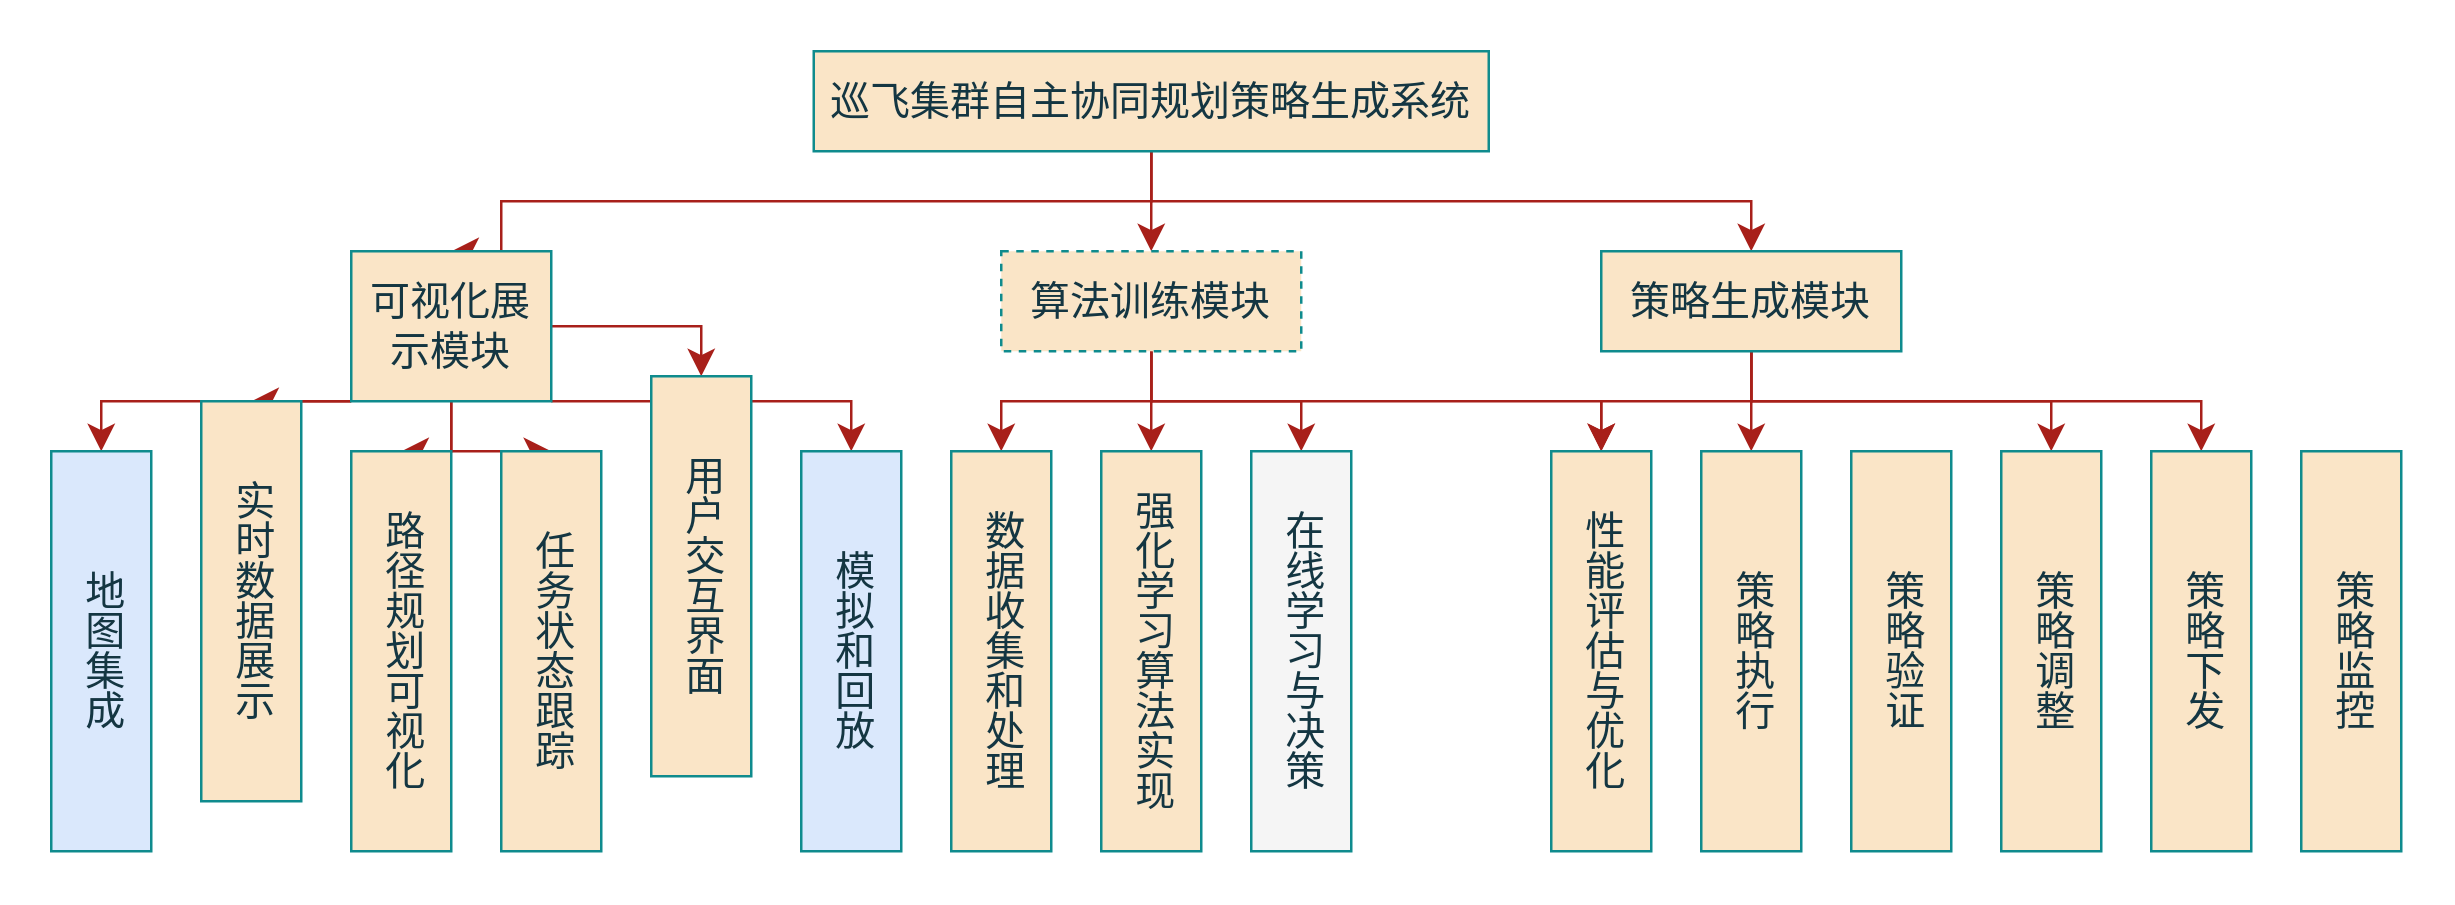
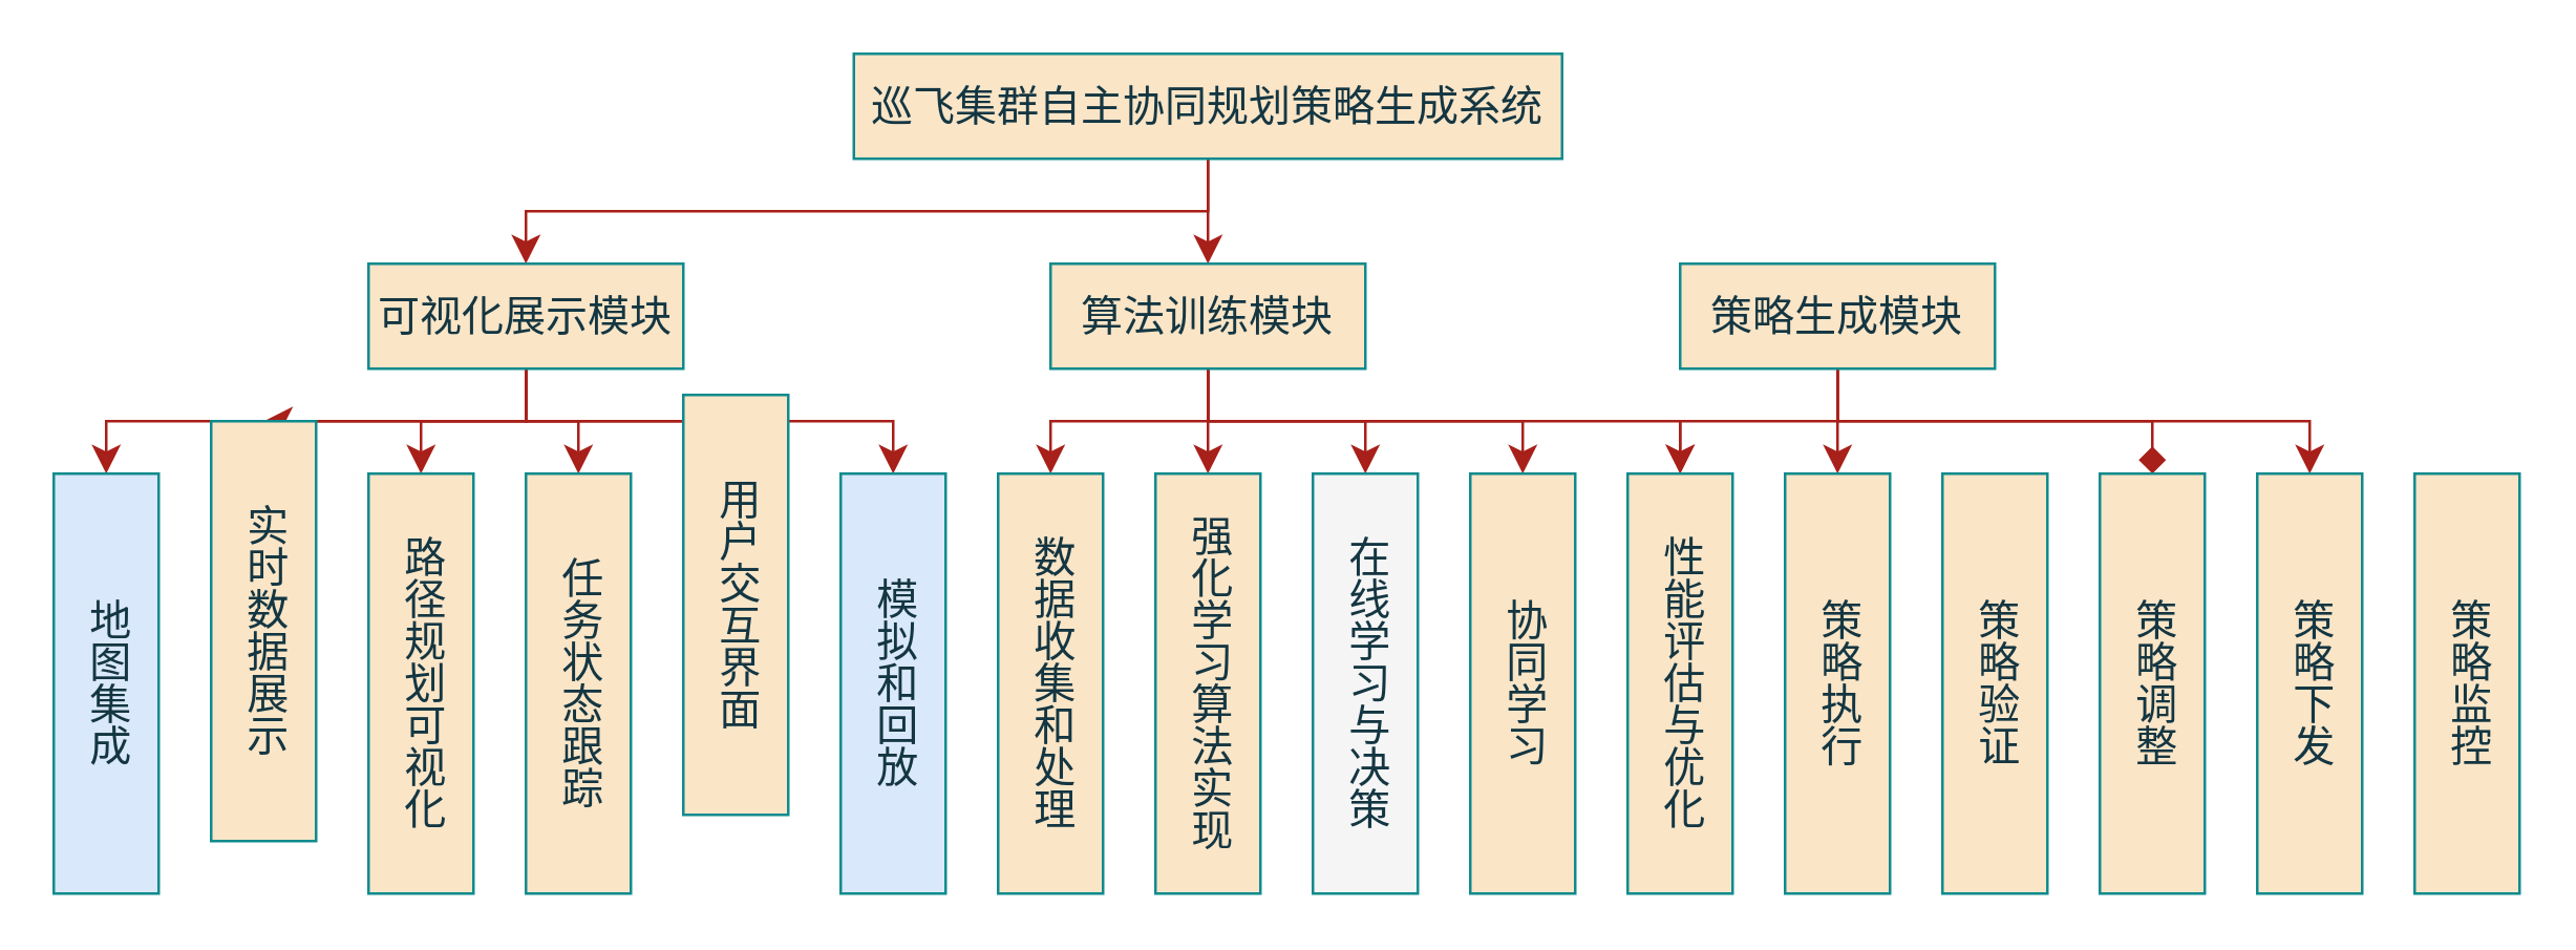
  <mxCell id="0" />
  <mxCell id="1" parent="0" />
  <mxCell id="2" style="edgeStyle=orthogonalEdgeStyle;rounded=0;orthogonalLoop=1;jettySize=auto;html=1;entryX=0.5;entryY=0;entryDx=0;entryDy=0;fontSize=16;startSize=8;endSize=8;labelBackgroundColor=none;strokeColor=#A8201A;fontColor=default;" edge="1" parent="1" source="5" target="12"><mxGeometry relative="1" as="geometry"><Array as="points"><mxPoint x="460" y="80" /><mxPoint x="200" y="80" /></Array></mxGeometry></mxCell>
  <mxCell id="3" style="edgeStyle=orthogonalEdgeStyle;rounded=0;orthogonalLoop=1;jettySize=auto;html=1;fontSize=16;startSize=8;endSize=8;labelBackgroundColor=none;strokeColor=#A8201A;fontColor=default;" edge="1" parent="1" source="5" target="18"><mxGeometry relative="1" as="geometry" /></mxCell>
- <mxCell id="4" style="edgeStyle=orthogonalEdgeStyle;rounded=0;orthogonalLoop=1;jettySize=auto;html=1;entryX=0.5;entryY=0;entryDx=0;entryDy=0;fontSize=16;startSize=8;endSize=8;labelBackgroundColor=none;strokeColor=#A8201A;fontColor=default;" edge="1" parent="1" source="5" target="23"><mxGeometry relative="1" as="geometry"><Array as="points"><mxPoint x="460" y="80" /><mxPoint x="700" y="80" /></Array></mxGeometry></mxCell>
  <mxCell id="5" value="巡飞集群自主协同规划策略生成系统" style="rounded=0;whiteSpace=wrap;html=1;fontSize=16;labelBackgroundColor=none;fillColor=#FAE5C7;strokeColor=#0F8B8D;fontColor=#143642;" vertex="1" parent="1"><mxGeometry x="325" y="20" width="270" height="40" as="geometry" /></mxCell>
  <mxCell id="6" style="edgeStyle=orthogonalEdgeStyle;rounded=0;orthogonalLoop=1;jettySize=auto;html=1;entryX=0.5;entryY=0;entryDx=0;entryDy=0;fontSize=16;startSize=8;endSize=8;labelBackgroundColor=none;strokeColor=#A8201A;fontColor=default;" edge="1" parent="1" source="12" target="24"><mxGeometry relative="1" as="geometry"><Array as="points"><mxPoint x="200" y="160" /><mxPoint x="40" y="160" /></Array></mxGeometry></mxCell>
  <mxCell id="7" style="edgeStyle=orthogonalEdgeStyle;rounded=0;orthogonalLoop=1;jettySize=auto;html=1;entryX=0.5;entryY=0;entryDx=0;entryDy=0;fontSize=16;startSize=8;endSize=8;labelBackgroundColor=none;strokeColor=#A8201A;fontColor=default;" edge="1" parent="1" source="12" target="25"><mxGeometry relative="1" as="geometry"><Array as="points"><mxPoint x="200" y="160" /><mxPoint x="100" y="160" /></Array></mxGeometry></mxCell>
  <mxCell id="8" style="edgeStyle=orthogonalEdgeStyle;rounded=0;orthogonalLoop=1;jettySize=auto;html=1;entryX=0.5;entryY=0;entryDx=0;entryDy=0;fontSize=16;startSize=8;endSize=8;labelBackgroundColor=none;strokeColor=#A8201A;fontColor=default;" edge="1" parent="1" source="12" target="26"><mxGeometry relative="1" as="geometry" /></mxCell>
  <mxCell id="9" style="edgeStyle=orthogonalEdgeStyle;rounded=0;orthogonalLoop=1;jettySize=auto;html=1;entryX=0.5;entryY=0;entryDx=0;entryDy=0;fontSize=16;startSize=8;endSize=8;labelBackgroundColor=none;strokeColor=#A8201A;fontColor=default;" edge="1" parent="1" source="12" target="27"><mxGeometry relative="1" as="geometry" /></mxCell>
  <mxCell id="10" style="edgeStyle=orthogonalEdgeStyle;rounded=0;orthogonalLoop=1;jettySize=auto;html=1;entryX=0.5;entryY=0;entryDx=0;entryDy=0;fontSize=16;startSize=8;endSize=8;labelBackgroundColor=none;strokeColor=#A8201A;fontColor=default;" edge="1" parent="1" source="12" target="28"><mxGeometry relative="1" as="geometry" /></mxCell>
  <mxCell id="11" style="edgeStyle=orthogonalEdgeStyle;rounded=0;orthogonalLoop=1;jettySize=auto;html=1;entryX=0.5;entryY=0;entryDx=0;entryDy=0;fontSize=16;startSize=8;endSize=8;labelBackgroundColor=none;strokeColor=#A8201A;fontColor=default;" edge="1" parent="1" source="12" target="29"><mxGeometry relative="1" as="geometry"><Array as="points"><mxPoint x="200" y="160" /><mxPoint x="340" y="160" /></Array></mxGeometry></mxCell>
- <mxCell id="12" value="可视化展示模块" style="rounded=0;whiteSpace=wrap;html=1;fontSize=16;labelBackgroundColor=none;fillColor=#FAE5C7;strokeColor=#0F8B8D;fontColor=#143642;" vertex="1" parent="1"><mxGeometry x="140" y="100" width="80" height="60" as="geometry" /></mxCell>
+ <mxCell id="12" value="可视化展示模块" style="rounded=0;whiteSpace=wrap;html=1;fontSize=16;labelBackgroundColor=none;fillColor=#FAE5C7;strokeColor=#0F8B8D;fontColor=#143642;" vertex="1" parent="1"><mxGeometry x="140" y="100" width="120" height="40" as="geometry" /></mxCell>
  <mxCell id="13" style="edgeStyle=orthogonalEdgeStyle;rounded=0;orthogonalLoop=1;jettySize=auto;html=1;entryX=0.5;entryY=0;entryDx=0;entryDy=0;fontSize=16;startSize=8;endSize=8;labelBackgroundColor=none;strokeColor=#A8201A;fontColor=default;" edge="1" parent="1" source="18" target="30"><mxGeometry relative="1" as="geometry" /></mxCell>
  <mxCell id="14" style="edgeStyle=orthogonalEdgeStyle;rounded=0;orthogonalLoop=1;jettySize=auto;html=1;fontSize=16;startSize=8;endSize=8;labelBackgroundColor=none;strokeColor=#A8201A;fontColor=default;" edge="1" parent="1" source="18" target="31"><mxGeometry relative="1" as="geometry" /></mxCell>
  <mxCell id="15" style="edgeStyle=orthogonalEdgeStyle;rounded=0;orthogonalLoop=1;jettySize=auto;html=1;entryX=0.5;entryY=0;entryDx=0;entryDy=0;fontSize=16;startSize=8;endSize=8;labelBackgroundColor=none;strokeColor=#A8201A;fontColor=default;" edge="1" parent="1" source="18" target="32"><mxGeometry relative="1" as="geometry" /></mxCell>
+ <mxCell id="16" style="edgeStyle=orthogonalEdgeStyle;rounded=0;orthogonalLoop=1;jettySize=auto;html=1;entryX=0.5;entryY=0;entryDx=0;entryDy=0;fontSize=16;startSize=8;endSize=8;labelBackgroundColor=none;strokeColor=#A8201A;fontColor=default;" edge="1" parent="1" source="18" target="33"><mxGeometry relative="1" as="geometry"><Array as="points"><mxPoint x="460" y="160" /><mxPoint x="580" y="160" /></Array></mxGeometry></mxCell>
  <mxCell id="17" style="edgeStyle=orthogonalEdgeStyle;rounded=0;orthogonalLoop=1;jettySize=auto;html=1;entryX=0.5;entryY=0;entryDx=0;entryDy=0;fontSize=16;startSize=8;endSize=8;labelBackgroundColor=none;strokeColor=#A8201A;fontColor=default;" edge="1" parent="1" source="18" target="34"><mxGeometry relative="1" as="geometry"><Array as="points"><mxPoint x="460" y="160" /><mxPoint x="640" y="160" /></Array></mxGeometry></mxCell>
- <mxCell id="18" value="算法训练模块" style="rounded=0;whiteSpace=wrap;html=1;fontSize=16;labelBackgroundColor=none;fillColor=#FAE5C7;strokeColor=#0F8B8D;fontColor=#143642;dashed=1;" vertex="1" parent="1"><mxGeometry x="400" y="100" width="120" height="40" as="geometry" /></mxCell>
+ <mxCell id="18" value="算法训练模块" style="rounded=0;whiteSpace=wrap;html=1;fontSize=16;labelBackgroundColor=none;fillColor=#FAE5C7;strokeColor=#0F8B8D;fontColor=#143642;" vertex="1" parent="1"><mxGeometry x="400" y="100" width="120" height="40" as="geometry" /></mxCell>
  <mxCell id="19" style="edgeStyle=orthogonalEdgeStyle;rounded=0;orthogonalLoop=1;jettySize=auto;html=1;fontSize=16;startSize=8;endSize=8;labelBackgroundColor=none;strokeColor=#A8201A;fontColor=default;" edge="1" parent="1" source="23" target="35"><mxGeometry relative="1" as="geometry" /></mxCell>
  <mxCell id="20" style="edgeStyle=orthogonalEdgeStyle;rounded=0;orthogonalLoop=1;jettySize=auto;html=1;fontSize=16;startSize=8;endSize=8;labelBackgroundColor=none;strokeColor=#A8201A;fontColor=default;" edge="1" parent="1" source="23" target="34"><mxGeometry relative="1" as="geometry" /></mxCell>
- <mxCell id="21" style="edgeStyle=orthogonalEdgeStyle;rounded=0;orthogonalLoop=1;jettySize=auto;html=1;entryX=0.5;entryY=0;entryDx=0;entryDy=0;fontSize=16;startSize=8;endSize=8;labelBackgroundColor=none;strokeColor=#A8201A;fontColor=default;" edge="1" parent="1" source="23" target="38"><mxGeometry relative="1" as="geometry"><Array as="points"><mxPoint x="700" y="160" /><mxPoint x="820" y="160" /></Array></mxGeometry></mxCell>
+ <mxCell id="21" style="edgeStyle=orthogonalEdgeStyle;rounded=0;orthogonalLoop=1;jettySize=auto;html=1;entryX=0.5;entryY=0;entryDx=0;entryDy=0;fontSize=16;startSize=8;endSize=8;labelBackgroundColor=none;strokeColor=#A8201A;fontColor=default;endArrow=diamond;" edge="1" parent="1" source="23" target="38"><mxGeometry relative="1" as="geometry"><Array as="points"><mxPoint x="700" y="160" /><mxPoint x="820" y="160" /></Array></mxGeometry></mxCell>
  <mxCell id="22" style="edgeStyle=orthogonalEdgeStyle;rounded=0;orthogonalLoop=1;jettySize=auto;html=1;entryX=0.5;entryY=0;entryDx=0;entryDy=0;fontSize=16;startSize=8;endSize=8;labelBackgroundColor=none;strokeColor=#A8201A;fontColor=default;" edge="1" parent="1" source="23" target="37"><mxGeometry relative="1" as="geometry"><Array as="points"><mxPoint x="700" y="160" /><mxPoint x="880" y="160" /></Array></mxGeometry></mxCell>
  <mxCell id="23" value="策略生成模块" style="rounded=0;whiteSpace=wrap;html=1;fontSize=16;labelBackgroundColor=none;fillColor=#FAE5C7;strokeColor=#0F8B8D;fontColor=#143642;" vertex="1" parent="1"><mxGeometry x="640" y="100" width="120" height="40" as="geometry" /></mxCell>
  <mxCell id="24" value="地图集成" style="rounded=0;whiteSpace=wrap;html=1;textDirection=vertical-lr;fontSize=16;labelBackgroundColor=none;fillColor=#dae8fc;strokeColor=#0F8B8D;fontColor=#143642;" vertex="1" parent="1"><mxGeometry x="20" y="180" width="40" height="160" as="geometry" /></mxCell>
  <mxCell id="25" value="实时数据展示" style="rounded=0;whiteSpace=wrap;html=1;textDirection=vertical-lr;fontSize=16;labelBackgroundColor=none;fillColor=#FAE5C7;strokeColor=#0F8B8D;fontColor=#143642;" vertex="1" parent="1"><mxGeometry x="80" y="160" width="40" height="160" as="geometry" /></mxCell>
  <mxCell id="26" value="路径规划可视化" style="rounded=0;whiteSpace=wrap;html=1;textDirection=vertical-lr;fontSize=16;labelBackgroundColor=none;fillColor=#FAE5C7;strokeColor=#0F8B8D;fontColor=#143642;" vertex="1" parent="1"><mxGeometry x="140" y="180" width="40" height="160" as="geometry" /></mxCell>
  <mxCell id="27" value="任务状态跟踪" style="rounded=0;whiteSpace=wrap;html=1;textDirection=vertical-lr;fontSize=16;labelBackgroundColor=none;fillColor=#FAE5C7;strokeColor=#0F8B8D;fontColor=#143642;" vertex="1" parent="1"><mxGeometry x="200" y="180" width="40" height="160" as="geometry" /></mxCell>
  <mxCell id="28" value="用户交互界面" style="rounded=0;whiteSpace=wrap;html=1;textDirection=vertical-lr;fontSize=16;labelBackgroundColor=none;fillColor=#FAE5C7;strokeColor=#0F8B8D;fontColor=#143642;" vertex="1" parent="1"><mxGeometry x="260" y="150" width="40" height="160" as="geometry" /></mxCell>
  <mxCell id="29" value="模拟和回放" style="rounded=0;whiteSpace=wrap;html=1;textDirection=vertical-lr;fontSize=16;labelBackgroundColor=none;fillColor=#dae8fc;strokeColor=#0F8B8D;fontColor=#143642;" vertex="1" parent="1"><mxGeometry x="320" y="180" width="40" height="160" as="geometry" /></mxCell>
  <mxCell id="30" value="数据收集和处理" style="rounded=0;whiteSpace=wrap;html=1;textDirection=vertical-lr;fontSize=16;labelBackgroundColor=none;fillColor=#FAE5C7;strokeColor=#0F8B8D;fontColor=#143642;" vertex="1" parent="1"><mxGeometry x="380" y="180" width="40" height="160" as="geometry" /></mxCell>
  <mxCell id="31" value="强化学习算法实现" style="rounded=0;whiteSpace=wrap;html=1;textDirection=vertical-lr;fontSize=16;labelBackgroundColor=none;fillColor=#FAE5C7;strokeColor=#0F8B8D;fontColor=#143642;" vertex="1" parent="1"><mxGeometry x="440" y="180" width="40" height="160" as="geometry" /></mxCell>
  <mxCell id="32" value="在线学习与决策" style="rounded=0;whiteSpace=wrap;html=1;textDirection=vertical-lr;fontSize=16;labelBackgroundColor=none;fillColor=#f5f5f5;strokeColor=#0F8B8D;fontColor=#143642;" vertex="1" parent="1"><mxGeometry x="500" y="180" width="40" height="160" as="geometry" /></mxCell>
+ <mxCell id="33" value="协同学习" style="rounded=0;whiteSpace=wrap;html=1;textDirection=vertical-lr;fontSize=16;labelBackgroundColor=none;fillColor=#FAE5C7;strokeColor=#0F8B8D;fontColor=#143642;" vertex="1" parent="1"><mxGeometry x="560" y="180" width="40" height="160" as="geometry" /></mxCell>
  <mxCell id="34" value="性能评估与优化" style="rounded=0;whiteSpace=wrap;html=1;textDirection=vertical-lr;fontSize=16;labelBackgroundColor=none;fillColor=#FAE5C7;strokeColor=#0F8B8D;fontColor=#143642;" vertex="1" parent="1"><mxGeometry x="620" y="180" width="40" height="160" as="geometry" /></mxCell>
  <mxCell id="35" value="策略执行" style="rounded=0;whiteSpace=wrap;html=1;textDirection=vertical-lr;fontSize=16;labelBackgroundColor=none;fillColor=#FAE5C7;strokeColor=#0F8B8D;fontColor=#143642;" vertex="1" parent="1"><mxGeometry x="680" y="180" width="40" height="160" as="geometry" /></mxCell>
  <mxCell id="36" value="策略验证" style="rounded=0;whiteSpace=wrap;html=1;textDirection=vertical-lr;fontSize=16;labelBackgroundColor=none;fillColor=#FAE5C7;strokeColor=#0F8B8D;fontColor=#143642;" vertex="1" parent="1"><mxGeometry x="740" y="180" width="40" height="160" as="geometry" /></mxCell>
  <mxCell id="37" value="策略下发" style="rounded=0;whiteSpace=wrap;html=1;textDirection=vertical-lr;fontSize=16;labelBackgroundColor=none;fillColor=#FAE5C7;strokeColor=#0F8B8D;fontColor=#143642;" vertex="1" parent="1"><mxGeometry x="860" y="180" width="40" height="160" as="geometry" /></mxCell>
  <mxCell id="38" value="策略调整" style="rounded=0;whiteSpace=wrap;html=1;textDirection=vertical-lr;fontSize=16;labelBackgroundColor=none;fillColor=#FAE5C7;strokeColor=#0F8B8D;fontColor=#143642;" vertex="1" parent="1"><mxGeometry x="800" y="180" width="40" height="160" as="geometry" /></mxCell>
  <mxCell id="39" value="策略监控" style="rounded=0;whiteSpace=wrap;html=1;textDirection=vertical-lr;fontSize=16;labelBackgroundColor=none;fillColor=#FAE5C7;strokeColor=#0F8B8D;fontColor=#143642;" vertex="1" parent="1"><mxGeometry x="920" y="180" width="40" height="160" as="geometry" /></mxCell>
